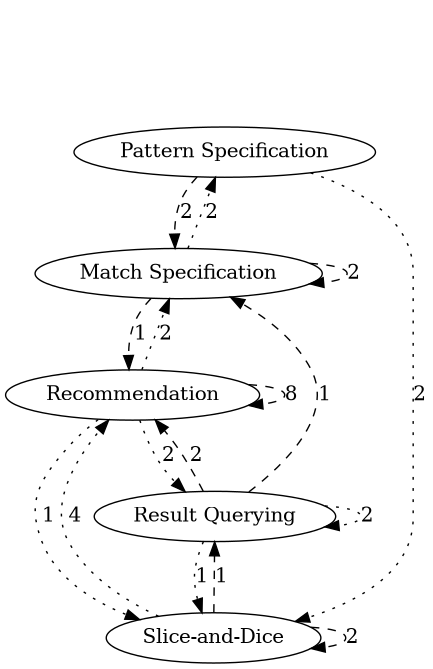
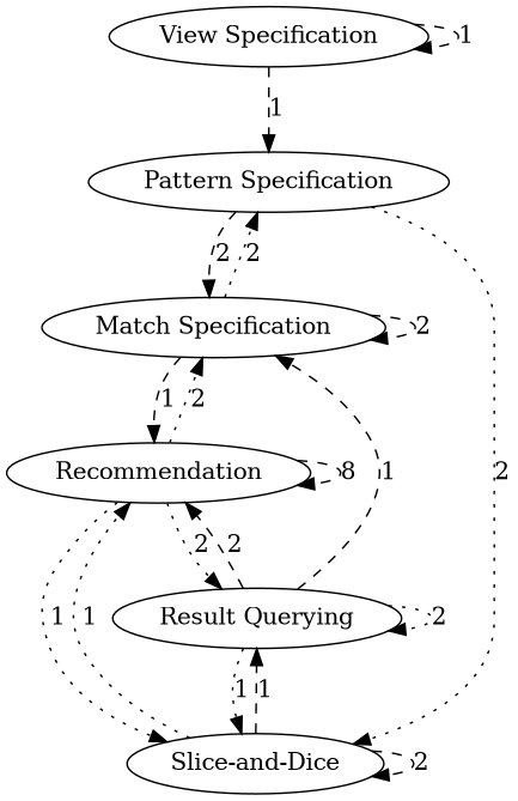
  digraph {
    edge [style=dashed weight=2]
    "Pattern Specification"
    "Match Specification"
    "Slice-and-Dice"
    Recommendation
    "Result Querying"
+   "View Specification"
    "Pattern Specification" -> "Match Specification" [label=2]
    "Pattern Specification" -> "Slice-and-Dice" [label=2 style=dotted]
    "Match Specification" -> "Pattern Specification" [label=2 style=dotted]
    "Match Specification" -> "Match Specification" [label=2]
    "Match Specification" -> Recommendation [label=1]
    "Slice-and-Dice" -> "Slice-and-Dice" [label=2]
-   "Slice-and-Dice" -> Recommendation [label=4 style=dotted weight=1]
+   "Slice-and-Dice" -> Recommendation [label=1 style=dotted weight=1]
    "Slice-and-Dice" -> "Result Querying" [label=1 weight=1]
    Recommendation -> "Match Specification" [label=2 style=dotted]
    Recommendation -> "Slice-and-Dice" [label=1 style=dotted weight=1]
    Recommendation -> Recommendation [label=8 weight=8]
    Recommendation -> "Result Querying" [label=2 style=dotted]
    "Result Querying" -> "Match Specification" [label=1 weight=1]
    "Result Querying" -> "Slice-and-Dice" [label=1 style=dotted weight=1]
    "Result Querying" -> Recommendation [label=2]
    "Result Querying" -> "Result Querying" [label=2 style=dotted]
+   "View Specification" -> "Pattern Specification" [label=1 weight=1]
+   "View Specification" -> "View Specification" [label=1 weight=1]
  }
